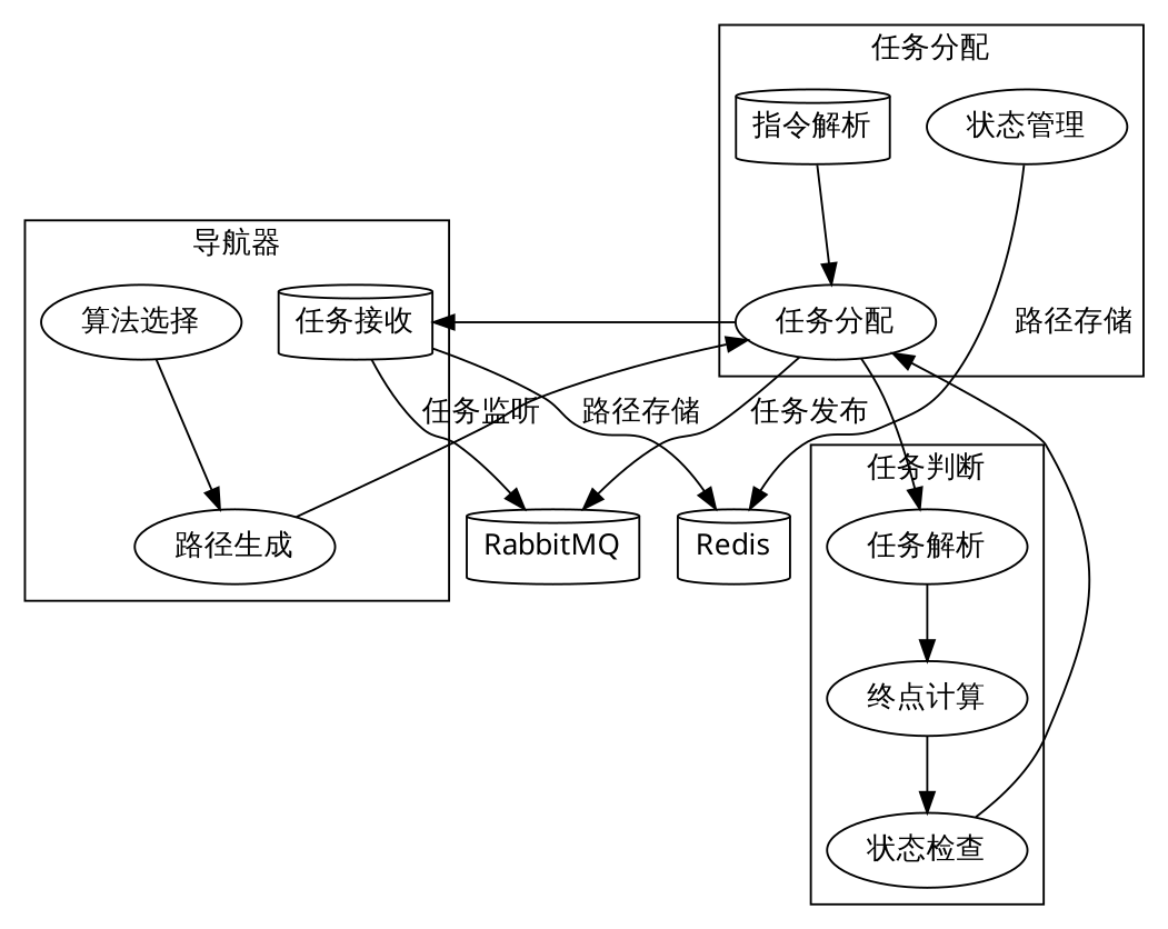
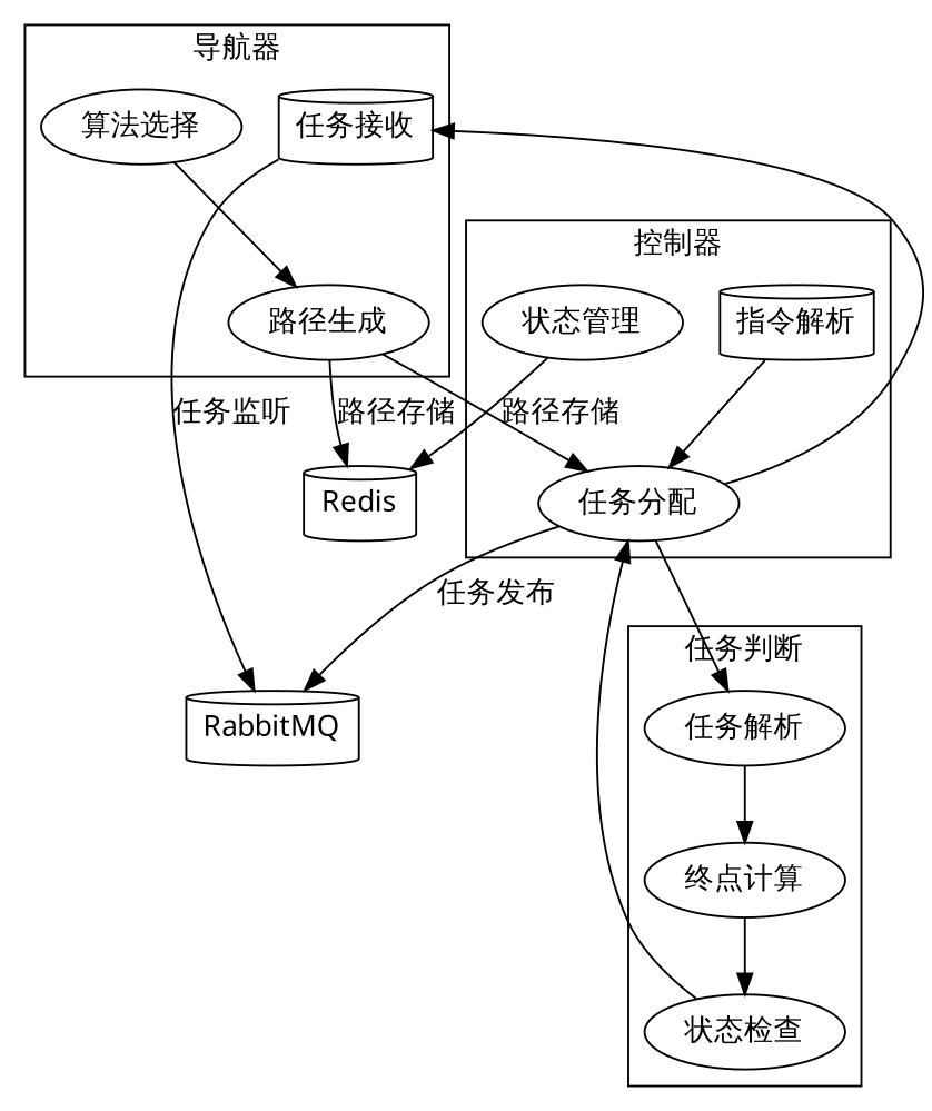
  digraph {
    fontname="Microsoft YaHei"
    node [fontname="Microsoft YaHei" shape=ellipse]
    edge [fontname="Microsoft YaHei"]
    "任务接收" [shape=cylinder]
    "算法选择"
    "路径生成"
    "指令解析" [shape=cylinder]
    "任务分配"
    "状态管理"
    "任务解析"
    "终点计算"
    "状态检查"
    RabbitMQ [shape=cylinder]
    Redis [shape=cylinder]
    subgraph cluster_1 {
      label="导航器"
      "任务接收"
      "算法选择"
      "路径生成"
    }
    subgraph cluster_2 {
-     label="任务分配"
+     label="控制器"
      "指令解析"
      "任务分配"
      "状态管理"
    }
    subgraph cluster_3 {
      label="任务判断"
      "任务解析"
      "终点计算"
      "状态检查"
    }
    "任务接收" -> RabbitMQ [label="任务监听"]
    "算法选择" -> "路径生成"
    "路径生成" -> "任务分配"
-   "任务接收" -> Redis [label="路径存储"]
+   "路径生成" -> Redis [label="路径存储"]
    "指令解析" -> "任务分配"
    "任务分配" -> "任务接收"
    "任务分配" -> "任务解析"
    "任务分配" -> RabbitMQ [label="任务发布"]
    "状态管理" -> Redis [label="路径存储"]
    "任务解析" -> "终点计算"
    "终点计算" -> "状态检查"
    "状态检查" -> "任务分配"
  }
